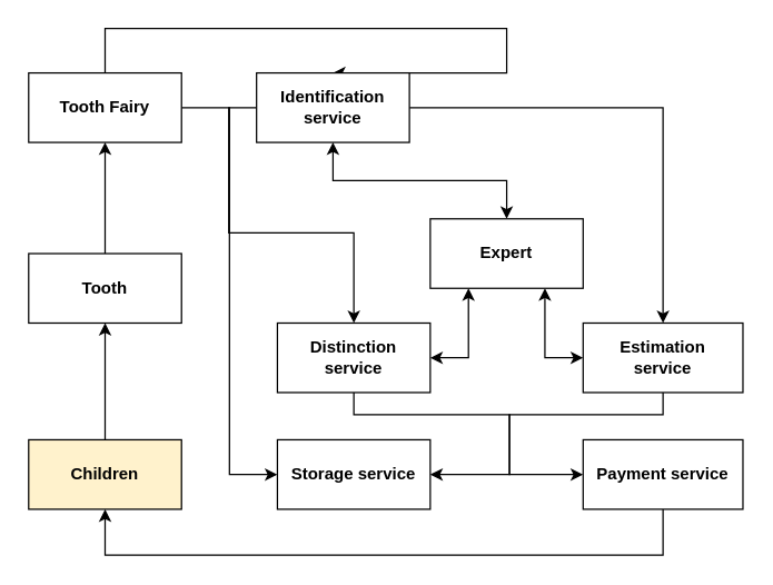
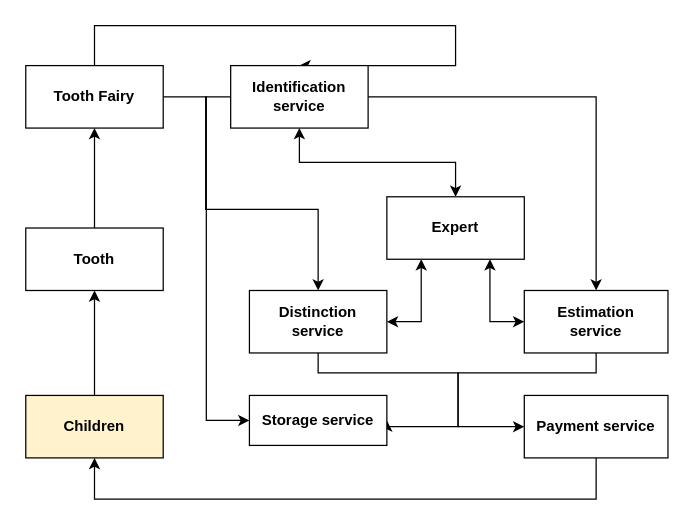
  <mxCell id="0" />
  <mxCell id="1" parent="0" />
  <mxCell id="2" style="edgeStyle=orthogonalEdgeStyle;rounded=0;orthogonalLoop=1;jettySize=auto;html=1;exitX=0.5;exitY=0;exitDx=0;exitDy=0;entryX=0.5;entryY=0;entryDx=0;entryDy=0;" parent="1" source="4" target="11" edge="1"><mxGeometry relative="1" as="geometry"><Array as="points"><mxPoint x="75" y="20" /><mxPoint x="364" y="20" /></Array></mxGeometry></mxCell>
  <mxCell id="3" style="edgeStyle=orthogonalEdgeStyle;rounded=0;orthogonalLoop=1;jettySize=auto;html=1;exitX=1;exitY=0.5;exitDx=0;exitDy=0;entryX=0;entryY=0.5;entryDx=0;entryDy=0;" parent="1" source="4" target="18" edge="1"><mxGeometry relative="1" as="geometry" /></mxCell>
  <mxCell id="4" value="&lt;b&gt;Tooth Fairy&lt;/b&gt;" style="html=1;whiteSpace=wrap;" parent="1" vertex="1"><mxGeometry x="20" y="52" width="110" height="50" as="geometry" /></mxCell>
  <mxCell id="5" style="edgeStyle=orthogonalEdgeStyle;rounded=0;orthogonalLoop=1;jettySize=auto;html=1;exitX=0.5;exitY=0;exitDx=0;exitDy=0;entryX=0.5;entryY=1;entryDx=0;entryDy=0;" parent="1" source="6" target="8" edge="1"><mxGeometry relative="1" as="geometry" /></mxCell>
  <mxCell id="6" value="&lt;b&gt;Children&lt;/b&gt;" style="html=1;whiteSpace=wrap;fillColor=#fff2cc;" parent="1" vertex="1"><mxGeometry x="20" y="316" width="110" height="50" as="geometry" /></mxCell>
  <mxCell id="7" style="edgeStyle=orthogonalEdgeStyle;rounded=0;orthogonalLoop=1;jettySize=auto;html=1;exitX=0.5;exitY=0;exitDx=0;exitDy=0;entryX=0.5;entryY=1;entryDx=0;entryDy=0;" parent="1" source="8" target="4" edge="1"><mxGeometry relative="1" as="geometry" /></mxCell>
  <mxCell id="8" value="&lt;b&gt;Tooth&lt;/b&gt;" style="html=1;whiteSpace=wrap;" parent="1" vertex="1"><mxGeometry x="20" y="182" width="110" height="50" as="geometry" /></mxCell>
  <mxCell id="9" style="edgeStyle=orthogonalEdgeStyle;rounded=0;orthogonalLoop=1;jettySize=auto;html=1;exitX=0;exitY=0.5;exitDx=0;exitDy=0;entryX=0.5;entryY=0;entryDx=0;entryDy=0;" parent="1" source="11" target="17" edge="1"><mxGeometry relative="1" as="geometry" /></mxCell>
  <mxCell id="10" style="edgeStyle=orthogonalEdgeStyle;rounded=0;orthogonalLoop=1;jettySize=auto;html=1;exitX=1;exitY=0.5;exitDx=0;exitDy=0;entryX=0.5;entryY=0;entryDx=0;entryDy=0;" parent="1" source="11" target="15" edge="1"><mxGeometry relative="1" as="geometry" /></mxCell>
  <mxCell id="11" value="&lt;b&gt;Identification&lt;/b&gt;&lt;div&gt;&lt;b&gt;service&lt;/b&gt;&lt;/div&gt;" style="html=1;whiteSpace=wrap;" parent="1" vertex="1"><mxGeometry x="184" y="52" width="110" height="50" as="geometry" /></mxCell>
  <mxCell id="12" style="edgeStyle=orthogonalEdgeStyle;rounded=0;orthogonalLoop=1;jettySize=auto;html=1;exitX=0.5;exitY=1;exitDx=0;exitDy=0;entryX=0.5;entryY=1;entryDx=0;entryDy=0;" parent="1" source="13" target="6" edge="1"><mxGeometry relative="1" as="geometry"><Array as="points"><mxPoint x="477" y="399" /><mxPoint x="75" y="399" /></Array></mxGeometry></mxCell>
  <mxCell id="13" value="&lt;b&gt;Payment service&lt;/b&gt;" style="html=1;whiteSpace=wrap;" parent="1" vertex="1"><mxGeometry x="419" y="316" width="115" height="50" as="geometry" /></mxCell>
  <mxCell id="14" style="edgeStyle=orthogonalEdgeStyle;rounded=0;orthogonalLoop=1;jettySize=auto;html=1;exitX=0.5;exitY=1;exitDx=0;exitDy=0;entryX=1;entryY=0.5;entryDx=0;entryDy=0;" edge="1" parent="1" source="15" target="18"><mxGeometry relative="1" as="geometry"><Array as="points"><mxPoint x="477" y="298" /><mxPoint x="366" y="298" /><mxPoint x="366" y="341" /></Array></mxGeometry></mxCell>
  <mxCell id="15" value="&lt;b&gt;Estimation&lt;/b&gt;&lt;div&gt;&lt;b&gt;service&lt;/b&gt;&lt;/div&gt;" style="html=1;whiteSpace=wrap;" parent="1" vertex="1"><mxGeometry x="419" y="232" width="115" height="50" as="geometry" /></mxCell>
  <mxCell id="16" style="edgeStyle=orthogonalEdgeStyle;rounded=0;orthogonalLoop=1;jettySize=auto;html=1;exitX=0.5;exitY=1;exitDx=0;exitDy=0;entryX=0;entryY=0.5;entryDx=0;entryDy=0;" edge="1" parent="1" source="17" target="13"><mxGeometry relative="1" as="geometry"><Array as="points"><mxPoint x="254" y="298" /><mxPoint x="366" y="298" /><mxPoint x="366" y="341" /></Array></mxGeometry></mxCell>
  <mxCell id="17" value="&lt;b&gt;Distinction&lt;/b&gt;&lt;div&gt;&lt;b&gt;service&lt;/b&gt;&lt;/div&gt;" style="html=1;whiteSpace=wrap;" parent="1" vertex="1"><mxGeometry x="199" y="232" width="110" height="50" as="geometry" /></mxCell>
- <mxCell id="18" value="&lt;b&gt;Storage service&lt;/b&gt;" style="html=1;whiteSpace=wrap;" parent="1" vertex="1"><mxGeometry x="199" y="316" width="110" height="50" as="geometry" /></mxCell>
+ <mxCell id="18" value="&lt;b&gt;Storage service&lt;/b&gt;" style="html=1;whiteSpace=wrap;" parent="1" vertex="1"><mxGeometry x="199" y="316" width="110" height="40" as="geometry" /></mxCell>
  <mxCell id="19" style="edgeStyle=orthogonalEdgeStyle;rounded=0;orthogonalLoop=1;jettySize=auto;html=1;exitX=0.5;exitY=0;exitDx=0;exitDy=0;entryX=0.5;entryY=1;entryDx=0;entryDy=0;startArrow=classic;startFill=1;" edge="1" parent="1" source="22" target="11"><mxGeometry relative="1" as="geometry" /></mxCell>
  <mxCell id="20" style="edgeStyle=orthogonalEdgeStyle;rounded=0;orthogonalLoop=1;jettySize=auto;html=1;exitX=0.75;exitY=1;exitDx=0;exitDy=0;entryX=0;entryY=0.5;entryDx=0;entryDy=0;startArrow=classic;startFill=1;" edge="1" parent="1" source="22" target="15"><mxGeometry relative="1" as="geometry" /></mxCell>
  <mxCell id="21" style="edgeStyle=orthogonalEdgeStyle;rounded=0;orthogonalLoop=1;jettySize=auto;html=1;exitX=0.25;exitY=1;exitDx=0;exitDy=0;entryX=1;entryY=0.5;entryDx=0;entryDy=0;startArrow=classic;startFill=1;" edge="1" parent="1" source="22" target="17"><mxGeometry relative="1" as="geometry" /></mxCell>
  <mxCell id="22" value="&lt;b&gt;Expert&lt;/b&gt;" style="html=1;whiteSpace=wrap;" parent="1" vertex="1"><mxGeometry x="309" y="157" width="110" height="50" as="geometry" /></mxCell>
